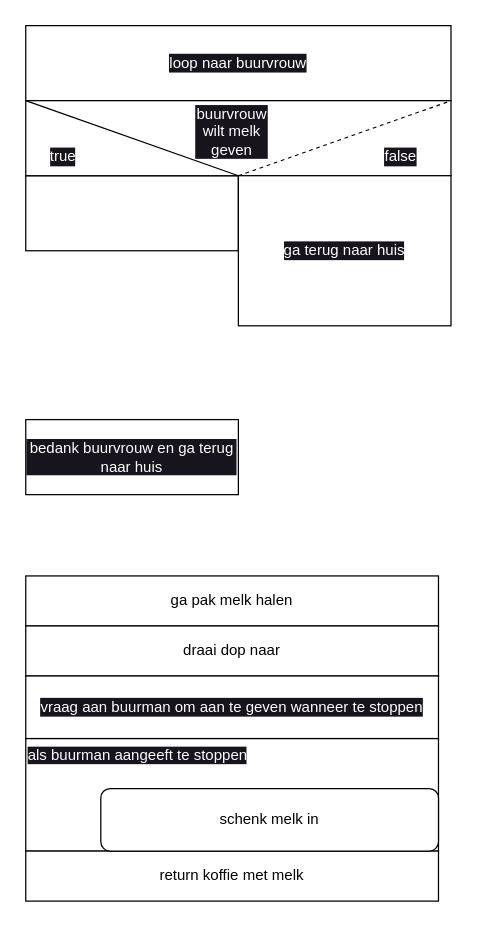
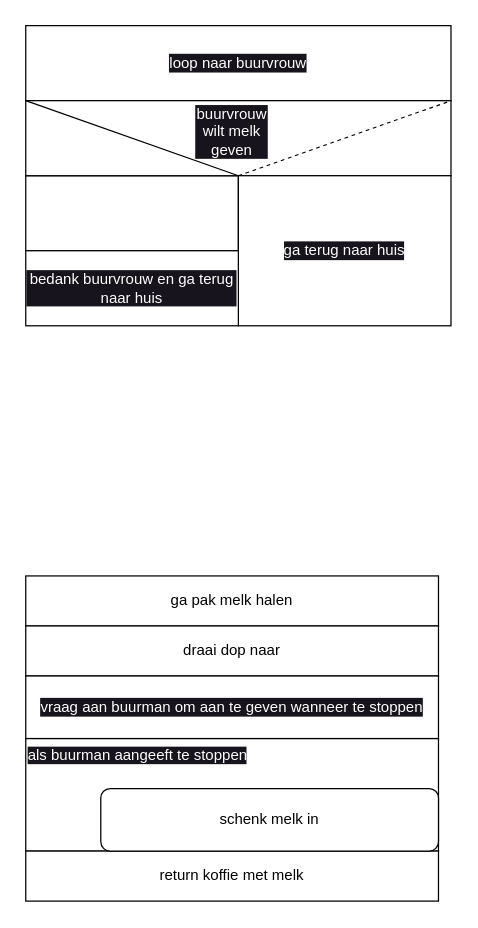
  <mxCell id="0" />
  <mxCell id="1" parent="0" />
  <mxCell id="2" value="als buurman aangeeft te stoppen" style="whiteSpace=wrap;html=1;labelBackgroundColor=#18141D;fontColor=#FFFFFF;align=left;verticalAlign=top;" vertex="1" parent="1"><mxGeometry x="20" y="590" width="330" height="90" as="geometry" /></mxCell>
  <mxCell id="3" value="return koffie met melk" style="whiteSpace=wrap;html=1;" vertex="1" parent="1"><mxGeometry x="20" y="680" width="330" height="40" as="geometry" /></mxCell>
  <mxCell id="4" value="&lt;span style=&quot;color: rgb(255, 255, 255);&quot;&gt;melk-in-je-koffie-doen(buurvrouw)&lt;/span&gt;" style="whiteSpace=wrap;html=1;" vertex="1" parent="1"><mxGeometry x="20" y="140" width="170" height="60" as="geometry" /></mxCell>
  <mxCell id="5" value="&lt;font color=&quot;#ffffff&quot;&gt;melk-in-je-koffie-doen(buurvrouw)&lt;/font&gt;" style="text;html=1;align=center;verticalAlign=middle;resizable=0;points=[];autosize=1;strokeColor=none;fillColor=none;fontColor=none;" vertex="1" parent="1"><mxGeometry x="20" y="430" width="210" height="30" as="geometry" /></mxCell>
  <mxCell id="6" value="" style="edgeStyle=none;html=1;fontColor=#FFFFFF;" edge="1" parent="1" source="7"><mxGeometry relative="1" as="geometry"><mxPoint x="185" y="90" as="targetPoint" /></mxGeometry></mxCell>
  <mxCell id="7" value="loop naar buurvrouw" style="whiteSpace=wrap;html=1;labelBackgroundColor=#18141D;fontColor=#FFFFFF;" vertex="1" parent="1"><mxGeometry x="20" y="20" width="340" height="60" as="geometry" /></mxCell>
  <mxCell id="8" value="" style="whiteSpace=wrap;html=1;labelBackgroundColor=#18141D;fontColor=#FFFFFF;" vertex="1" parent="1"><mxGeometry x="20" y="80" width="340" height="60" as="geometry" /></mxCell>
  <mxCell id="9" value="" style="edgeStyle=none;orthogonalLoop=1;jettySize=auto;html=1;fontColor=#FFFFFF;endArrow=none;endFill=0;entryX=0.5;entryY=1;entryDx=0;entryDy=0;" edge="1" parent="1" target="8"><mxGeometry width="100" relative="1" as="geometry"><mxPoint x="20" y="80" as="sourcePoint" /><mxPoint x="120" y="80" as="targetPoint" /><Array as="points" /></mxGeometry></mxCell>
  <mxCell id="10" value="" style="edgeStyle=none;orthogonalLoop=1;jettySize=auto;html=1;fontColor=#FFFFFF;endArrow=none;endFill=0;entryX=1;entryY=1;entryDx=0;entryDy=0;exitX=0;exitY=0;exitDx=0;exitDy=0;dashed=1;" edge="1" parent="1" source="14" target="7"><mxGeometry width="100" relative="1" as="geometry"><mxPoint x="185" y="140" as="sourcePoint" /><mxPoint x="350" y="200" as="targetPoint" /><Array as="points" /></mxGeometry></mxCell>
- <mxCell id="11" value="true" style="text;strokeColor=none;align=center;fillColor=none;html=1;verticalAlign=middle;whiteSpace=wrap;rounded=0;labelBackgroundColor=#18141D;fontColor=#FFFFFF;" vertex="1" parent="1"><mxGeometry x="20" y="110" width="60" height="30" as="geometry" /></mxCell>
- <mxCell id="12" value="false" style="text;strokeColor=none;align=center;fillColor=none;html=1;verticalAlign=middle;whiteSpace=wrap;rounded=0;labelBackgroundColor=#18141D;fontColor=#FFFFFF;" vertex="1" parent="1"><mxGeometry x="290" y="110" width="60" height="30" as="geometry" /></mxCell>
  <mxCell id="13" value="buurvrouw wilt melk geven" style="text;strokeColor=none;align=center;fillColor=none;html=1;verticalAlign=middle;whiteSpace=wrap;rounded=0;labelBackgroundColor=#18141D;fontColor=#FFFFFF;" vertex="1" parent="1"><mxGeometry x="155" y="90" width="60" height="30" as="geometry" /></mxCell>
  <mxCell id="14" value="ga terug naar huis" style="whiteSpace=wrap;html=1;labelBackgroundColor=#18141D;fontColor=#FFFFFF;" vertex="1" parent="1"><mxGeometry x="190" y="140" width="170" height="120" as="geometry" /></mxCell>
- <mxCell id="15" value="bedank buurvrouw en ga terug naar huis" style="whiteSpace=wrap;html=1;labelBackgroundColor=#18141D;fontColor=#FFFFFF;" vertex="1" parent="1"><mxGeometry x="20" y="335" width="170" height="60" as="geometry" /></mxCell>
+ <mxCell id="15" value="bedank buurvrouw en ga terug naar huis" style="whiteSpace=wrap;html=1;labelBackgroundColor=#18141D;fontColor=#FFFFFF;" vertex="1" parent="1"><mxGeometry x="20" y="200" width="170" height="60" as="geometry" /></mxCell>
  <mxCell id="16" value="schenk melk in" style="whiteSpace=wrap;html=1;rounded=1;" vertex="1" parent="1"><mxGeometry x="80" y="630" width="270" height="50" as="geometry" /></mxCell>
  <mxCell id="17" value="ga pak melk halen" style="whiteSpace=wrap;html=1;" vertex="1" parent="1"><mxGeometry x="20" y="460" width="330" height="40" as="geometry" /></mxCell>
  <mxCell id="18" value="draai dop naar" style="whiteSpace=wrap;html=1;" vertex="1" parent="1"><mxGeometry x="20" y="500" width="330" height="40" as="geometry" /></mxCell>
  <mxCell id="19" value="vraag aan buurman om aan te geven wanneer te stoppen" style="whiteSpace=wrap;html=1;labelBackgroundColor=#18141D;fontColor=#FFFFFF;" vertex="1" parent="1"><mxGeometry x="20" y="540" width="330" height="50" as="geometry" /></mxCell>
